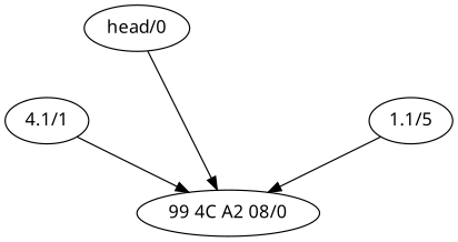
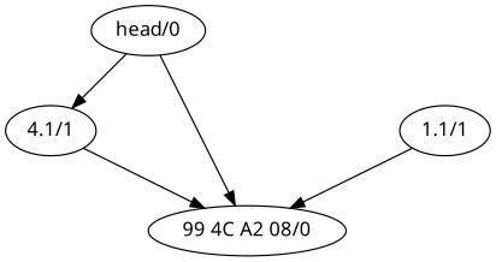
  digraph {
    fontname="Noto Sans"
    nodesep=1.0
    node [fontname="Noto Sans"]
    edge [fontname="Noto Sans"]
    n1 [label="head/0"]
    n2 [label="4.1/1"]
    n3 [label="99 4C A2 08/0"]
-   n4 [label="1.1/5"]
+   n4 [label="1.1/1"]
+   n1 -> n2
    n1 -> n3
    n2 -> n3
    n4 -> n3
  }
